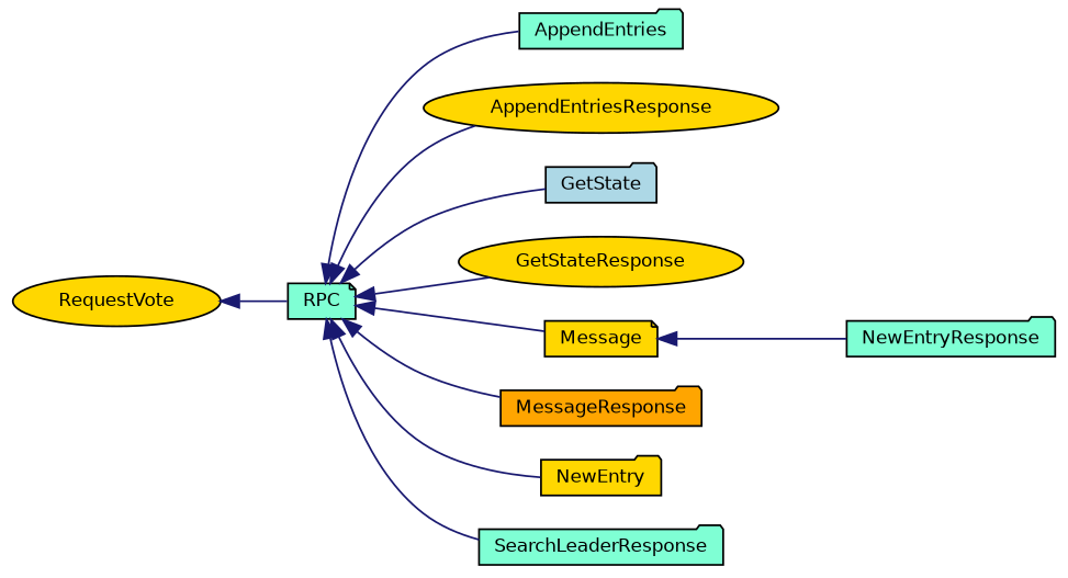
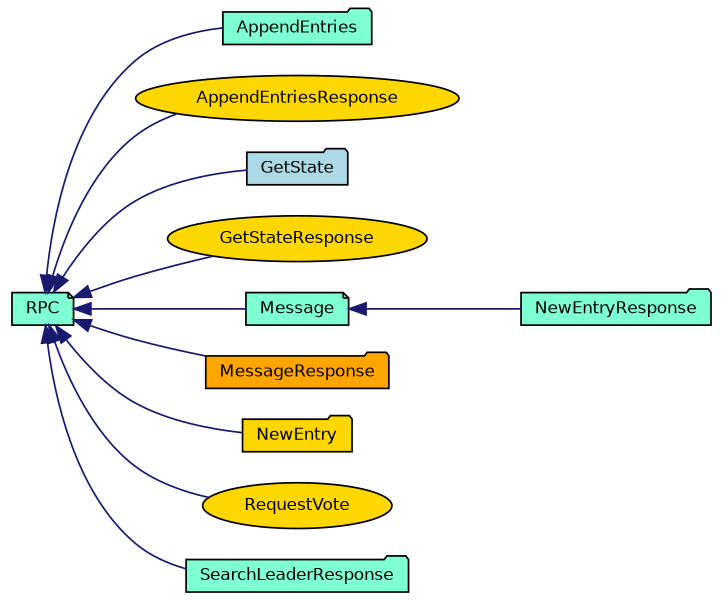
  digraph {
    rankdir=LR
    node [color=black fillcolor=gold fontname=Helvetica fontsize=10 shape=folder style=filled]
    edge [color=midnightblue dir=back fontname=Helvetica fontsize=10 labelfontname=Helvetica labelfontsize=10 style=solid]
    n1 [fillcolor=aquamarine fontcolor=black height=0.2 label=RPC shape=note width=0.4]
    n2 [fillcolor=aquamarine height=0.2 label=AppendEntries width=0.4]
    n3 [height=0.2 label=AppendEntriesResponse shape=ellipse width=0.4]
    n4 [fillcolor=lightblue height=0.2 label=GetState width=0.4]
    n5 [height=0.2 label=GetStateResponse shape=ellipse width=0.4]
-   n6 [height=0.2 label=Message shape=note width=0.4]
+   n6 [fillcolor=aquamarine height=0.2 label=Message shape=note width=0.4]
    n7 [fillcolor=orange height=0.2 label=MessageResponse width=0.4]
    n8 [height=0.2 label=NewEntry width=0.4]
    n9 [height=0.2 label=RequestVote shape=ellipse width=0.4]
    n10 [fillcolor=aquamarine height=0.2 label=SearchLeaderResponse width=0.4]
    n11 [fillcolor=aquamarine height=0.2 label=NewEntryResponse width=0.4]
    n1 -> n2
    n1 -> n3
    n1 -> n4
    n1 -> n5
    n1 -> n6
    n1 -> n7
    n1 -> n8
-   n9 -> n1
+   n1 -> n9
    n1 -> n10
    n6 -> n11
  }
